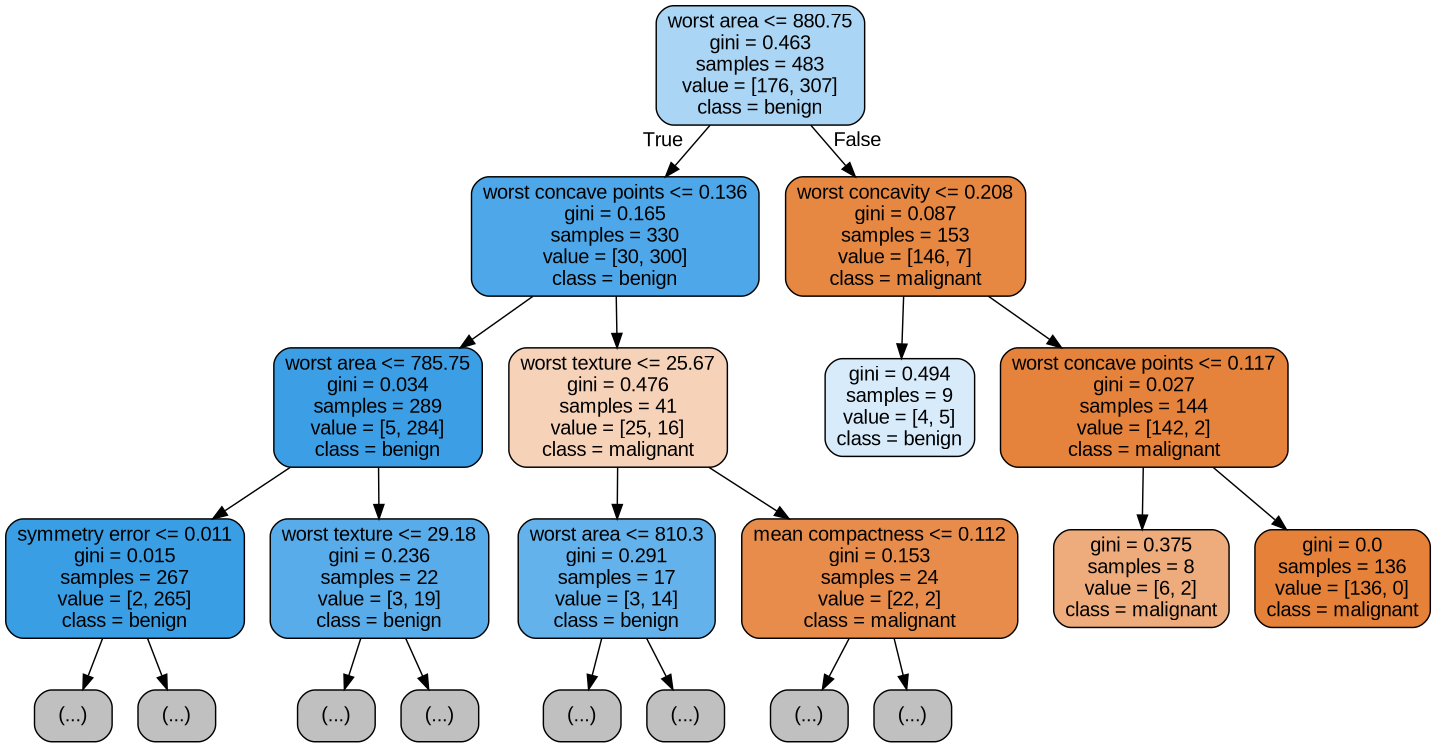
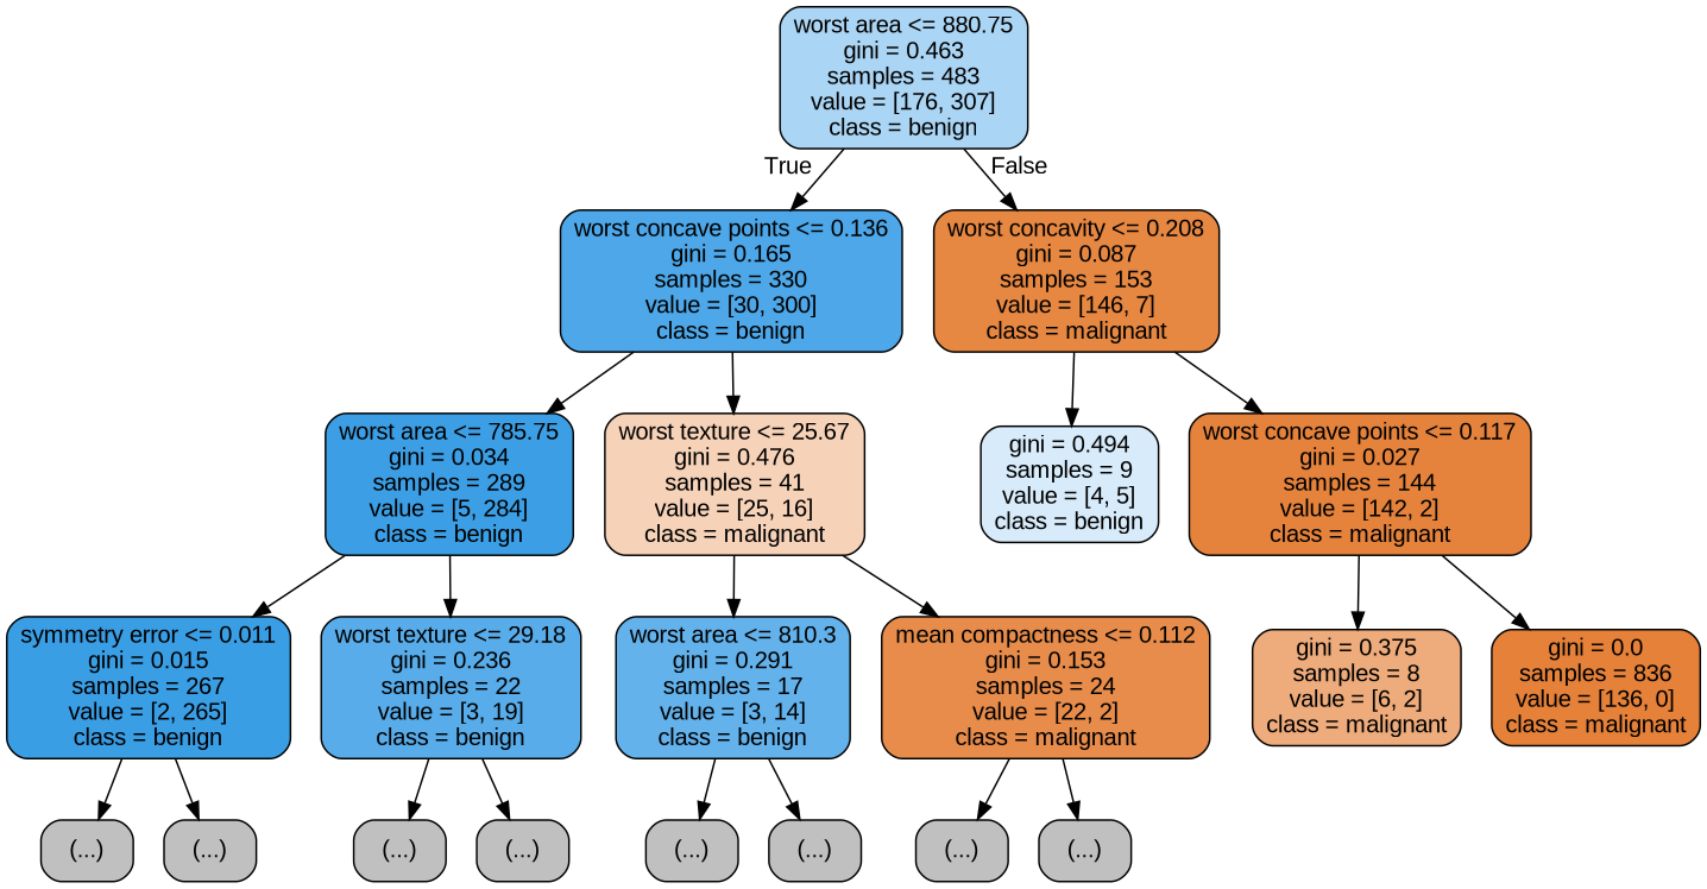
  digraph {
    fontname="Liberation Sans"
    node [color=black fillcolor="#C0C0C0" fontname="Liberation Sans" shape=box style="filled, rounded"]
    edge [fontname="Liberation Sans"]
    n1 [fillcolor="#abd5f4" label="worst area <= 880.75\ngini = 0.463\nsamples = 483\nvalue = [176, 307]\nclass = benign"]
    n2 [fillcolor="#4da7e8" label="worst concave points <= 0.136\ngini = 0.165\nsamples = 330\nvalue = [30, 300]\nclass = benign"]
    n3 [fillcolor="#e68742" label="worst concavity <= 0.208\ngini = 0.087\nsamples = 153\nvalue = [146, 7]\nclass = malignant"]
    n4 [fillcolor="#3c9fe5" label="worst area <= 785.75\ngini = 0.034\nsamples = 289\nvalue = [5, 284]\nclass = benign"]
    n5 [fillcolor="#f6d2b8" label="worst texture <= 25.67\ngini = 0.476\nsamples = 41\nvalue = [25, 16]\nclass = malignant"]
    n6 [fillcolor="#3a9ee5" label="symmetry error <= 0.011\ngini = 0.015\nsamples = 267\nvalue = [2, 265]\nclass = benign"]
    n7 [fillcolor="#58ace9" label="worst texture <= 29.18\ngini = 0.236\nsamples = 22\nvalue = [3, 19]\nclass = benign"]
    n8 [label="(...)"]
    n9 [label="(...)"]
    n10 [label="(...)"]
    n11 [label="(...)"]
    n12 [fillcolor="#63b2eb" label="worst area <= 810.3\ngini = 0.291\nsamples = 17\nvalue = [3, 14]\nclass = benign"]
    n13 [fillcolor="#e78c4b" label="mean compactness <= 0.112\ngini = 0.153\nsamples = 24\nvalue = [22, 2]\nclass = malignant"]
    n14 [label="(...)"]
    n15 [label="(...)"]
    n16 [label="(...)"]
    n17 [label="(...)"]
    n18 [fillcolor="#d7ebfa" label="gini = 0.494\nsamples = 9\nvalue = [4, 5]\nclass = benign"]
    n19 [fillcolor="#e5833c" label="worst concave points <= 0.117\ngini = 0.027\nsamples = 144\nvalue = [142, 2]\nclass = malignant"]
    n20 [fillcolor="#eeab7b" label="gini = 0.375\nsamples = 8\nvalue = [6, 2]\nclass = malignant"]
-   n21 [fillcolor="#e58139" label="gini = 0.0\nsamples = 136\nvalue = [136, 0]\nclass = malignant"]
+   n21 [fillcolor="#e58139" label="gini = 0.0\nsamples = 836\nvalue = [136, 0]\nclass = malignant"]
    n1 -> n2 [headlabel=True labelangle=45 labeldistance=2.5]
    n1 -> n3 [headlabel=False labelangle=-45 labeldistance=2.5]
    n2 -> n4
    n2 -> n5
    n3 -> n18
    n3 -> n19
    n4 -> n6
    n4 -> n7
    n5 -> n12
    n5 -> n13
    n6 -> n8
    n6 -> n9
    n7 -> n10
    n7 -> n11
    n12 -> n14
    n12 -> n15
    n13 -> n16
    n13 -> n17
    n19 -> n20
    n19 -> n21
  }
